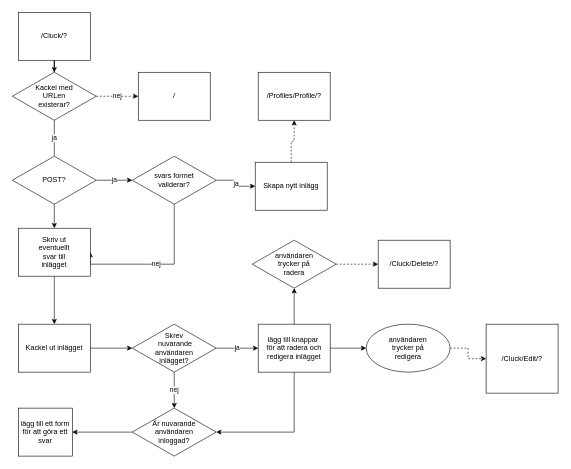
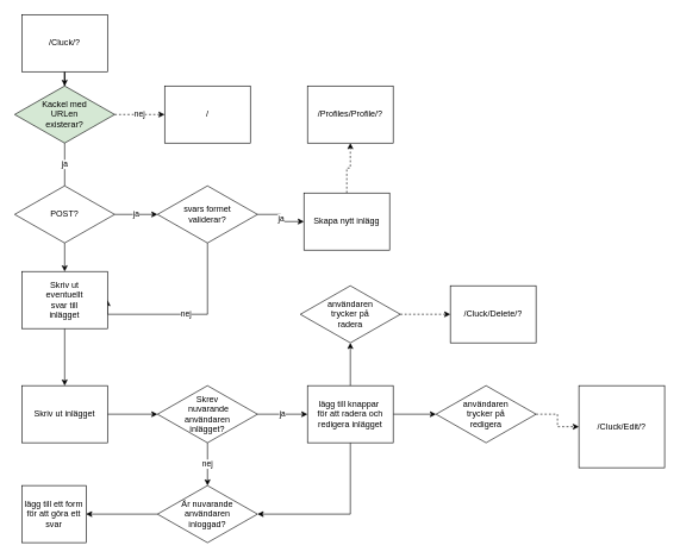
  <mxCell id="0" />
  <mxCell id="1" parent="0" />
  <mxCell id="2" value="" style="edgeStyle=orthogonalEdgeStyle;rounded=0;orthogonalLoop=1;jettySize=auto;html=1;" edge="1" parent="1" source="3" target="6"><mxGeometry relative="1" as="geometry" /></mxCell>
  <mxCell id="3" value="/Cluck/?" style="rounded=0;whiteSpace=wrap;html=1;" vertex="1" parent="1"><mxGeometry x="30" y="20" width="120" height="80" as="geometry" /></mxCell>
  <mxCell id="4" value="ja" style="edgeStyle=orthogonalEdgeStyle;rounded=0;orthogonalLoop=1;jettySize=auto;html=1;endArrow=none;" edge="1" parent="1" source="6" target="9"><mxGeometry relative="1" as="geometry" /></mxCell>
  <mxCell id="5" value="nej" style="edgeStyle=orthogonalEdgeStyle;rounded=0;orthogonalLoop=1;jettySize=auto;html=1;dashed=1;" edge="1" parent="1" source="6" target="10"><mxGeometry relative="1" as="geometry" /></mxCell>
- <mxCell id="6" value="Kackel med&lt;br&gt;URLen&lt;br&gt;existerar?" style="rhombus;whiteSpace=wrap;html=1;rounded=0;" vertex="1" parent="1"><mxGeometry x="20" y="120" width="140" height="80" as="geometry" /></mxCell>
+ <mxCell id="6" value="Kackel med&lt;br&gt;URLen&lt;br&gt;existerar?" style="rhombus;whiteSpace=wrap;html=1;rounded=0;fillColor=#d5e8d4;" vertex="1" parent="1"><mxGeometry x="20" y="120" width="140" height="80" as="geometry" /></mxCell>
  <mxCell id="7" value="ja" style="edgeStyle=orthogonalEdgeStyle;rounded=0;orthogonalLoop=1;jettySize=auto;html=1;" edge="1" parent="1" source="9" target="13"><mxGeometry relative="1" as="geometry" /></mxCell>
  <mxCell id="8" value="" style="edgeStyle=orthogonalEdgeStyle;rounded=0;orthogonalLoop=1;jettySize=auto;html=1;" edge="1" parent="1" source="9" target="18"><mxGeometry relative="1" as="geometry" /></mxCell>
  <mxCell id="9" value="POST?" style="rhombus;whiteSpace=wrap;html=1;rounded=0;" vertex="1" parent="1"><mxGeometry x="20" y="260" width="140" height="80" as="geometry" /></mxCell>
  <mxCell id="10" value="/" style="whiteSpace=wrap;html=1;rounded=0;" vertex="1" parent="1"><mxGeometry x="230" y="120" width="120" height="80" as="geometry" /></mxCell>
  <mxCell id="11" value="ja" style="edgeStyle=orthogonalEdgeStyle;rounded=0;orthogonalLoop=1;jettySize=auto;html=1;" edge="1" parent="1" source="13" target="15"><mxGeometry relative="1" as="geometry" /></mxCell>
  <mxCell id="12" value="nej" style="edgeStyle=orthogonalEdgeStyle;rounded=0;orthogonalLoop=1;jettySize=auto;html=1;entryX=1;entryY=0.5;entryDx=0;entryDy=0;" edge="1" parent="1" source="13" target="18"><mxGeometry relative="1" as="geometry"><Array as="points"><mxPoint x="290" y="440" /></Array></mxGeometry></mxCell>
  <mxCell id="13" value="svars formet&lt;br&gt;validerar?" style="rhombus;whiteSpace=wrap;html=1;rounded=0;" vertex="1" parent="1"><mxGeometry x="220" y="260" width="140" height="80" as="geometry" /></mxCell>
  <mxCell id="14" value="" style="edgeStyle=orthogonalEdgeStyle;rounded=0;orthogonalLoop=1;jettySize=auto;html=1;dashed=1;" edge="1" parent="1" source="15" target="16"><mxGeometry relative="1" as="geometry" /></mxCell>
  <mxCell id="15" value="Skapa nytt inlägg" style="whiteSpace=wrap;html=1;rounded=0;" vertex="1" parent="1"><mxGeometry x="425" y="270" width="120" height="80" as="geometry" /></mxCell>
  <mxCell id="16" value="/Profiles/Profile/?" style="whiteSpace=wrap;html=1;rounded=0;" vertex="1" parent="1"><mxGeometry x="430" y="120" width="120" height="80" as="geometry" /></mxCell>
  <mxCell id="17" value="" style="edgeStyle=orthogonalEdgeStyle;rounded=0;orthogonalLoop=1;jettySize=auto;html=1;" edge="1" parent="1" source="18" target="20"><mxGeometry relative="1" as="geometry" /></mxCell>
  <mxCell id="18" value="Skriv ut&lt;br&gt;eventuellt&lt;br&gt;svar till&lt;br&gt;inlägget" style="whiteSpace=wrap;html=1;rounded=0;" vertex="1" parent="1"><mxGeometry x="30" y="380" width="120" height="80" as="geometry" /></mxCell>
  <mxCell id="19" value="" style="edgeStyle=orthogonalEdgeStyle;rounded=0;orthogonalLoop=1;jettySize=auto;html=1;" edge="1" parent="1" source="20" target="23"><mxGeometry relative="1" as="geometry" /></mxCell>
- <mxCell id="20" value="Kackel ut inlägget" style="whiteSpace=wrap;html=1;rounded=0;" vertex="1" parent="1"><mxGeometry x="30" y="540" width="120" height="80" as="geometry" /></mxCell>
+ <mxCell id="20" value="Skriv ut inlägget" style="whiteSpace=wrap;html=1;rounded=0;" vertex="1" parent="1"><mxGeometry x="30" y="540" width="120" height="80" as="geometry" /></mxCell>
  <mxCell id="21" value="ja" style="edgeStyle=orthogonalEdgeStyle;rounded=0;orthogonalLoop=1;jettySize=auto;html=1;" edge="1" parent="1" source="23" target="27"><mxGeometry relative="1" as="geometry" /></mxCell>
  <mxCell id="22" value="nej" style="edgeStyle=orthogonalEdgeStyle;rounded=0;orthogonalLoop=1;jettySize=auto;html=1;" edge="1" parent="1" source="23" target="29"><mxGeometry relative="1" as="geometry" /></mxCell>
  <mxCell id="23" value="Skrev&lt;br&gt;&amp;nbsp;nuvarande&lt;br&gt;användaren&lt;br&gt;inlägget?" style="rhombus;whiteSpace=wrap;html=1;rounded=0;" vertex="1" parent="1"><mxGeometry x="220" y="540" width="140" height="80" as="geometry" /></mxCell>
  <mxCell id="24" style="edgeStyle=orthogonalEdgeStyle;rounded=0;orthogonalLoop=1;jettySize=auto;html=1;" edge="1" parent="1" source="27" target="29"><mxGeometry relative="1" as="geometry"><Array as="points"><mxPoint x="490" y="720" /></Array></mxGeometry></mxCell>
  <mxCell id="25" value="" style="edgeStyle=orthogonalEdgeStyle;rounded=0;orthogonalLoop=1;jettySize=auto;html=1;" edge="1" parent="1" source="27" target="32"><mxGeometry relative="1" as="geometry" /></mxCell>
  <mxCell id="26" value="" style="edgeStyle=orthogonalEdgeStyle;rounded=0;orthogonalLoop=1;jettySize=auto;html=1;" edge="1" parent="1" source="27" target="34"><mxGeometry relative="1" as="geometry" /></mxCell>
  <mxCell id="27" value="lägg till knappar&amp;nbsp;&lt;br&gt;för att radera och&lt;br&gt;redigera inlägget" style="whiteSpace=wrap;html=1;rounded=0;" vertex="1" parent="1"><mxGeometry x="430" y="540" width="120" height="80" as="geometry" /></mxCell>
  <mxCell id="28" value="" style="edgeStyle=orthogonalEdgeStyle;rounded=0;orthogonalLoop=1;jettySize=auto;html=1;" edge="1" parent="1" source="29" target="30"><mxGeometry relative="1" as="geometry" /></mxCell>
  <mxCell id="29" value="Är nuvarande&lt;br&gt;användaren &lt;br&gt;inloggad?" style="rhombus;whiteSpace=wrap;html=1;rounded=0;" vertex="1" parent="1"><mxGeometry x="220" y="680" width="140" height="80" as="geometry" /></mxCell>
  <mxCell id="30" value="lägg till ett form&lt;br&gt;för att göra ett svar" style="whiteSpace=wrap;html=1;rounded=0;" vertex="1" parent="1"><mxGeometry x="30" y="680" width="90" height="80" as="geometry" /></mxCell>
  <mxCell id="31" value="" style="edgeStyle=orthogonalEdgeStyle;rounded=0;orthogonalLoop=1;jettySize=auto;html=1;dashed=1;" edge="1" parent="1" source="32" target="35"><mxGeometry relative="1" as="geometry" /></mxCell>
  <mxCell id="32" value="användaren&lt;br&gt;trycker på&lt;br&gt;radera" style="rhombus;whiteSpace=wrap;html=1;rounded=0;" vertex="1" parent="1"><mxGeometry x="420" y="400" width="140" height="80" as="geometry" /></mxCell>
  <mxCell id="33" value="" style="edgeStyle=orthogonalEdgeStyle;rounded=0;orthogonalLoop=1;jettySize=auto;html=1;dashed=1;" edge="1" parent="1" source="34" target="36"><mxGeometry relative="1" as="geometry" /></mxCell>
- <mxCell id="34" value="användaren&lt;br&gt;trycker på&lt;br&gt;redigera" style="ellipse;whiteSpace=wrap;html=1;" vertex="1" parent="1"><mxGeometry x="610" y="540" width="140" height="80" as="geometry" /></mxCell>
+ <mxCell id="34" value="användaren&lt;br&gt;trycker på&lt;br&gt;redigera" style="rhombus;whiteSpace=wrap;html=1;rounded=0;" vertex="1" parent="1"><mxGeometry x="610" y="540" width="140" height="80" as="geometry" /></mxCell>
  <mxCell id="35" value="/Cluck/Delete/?" style="whiteSpace=wrap;html=1;rounded=0;" vertex="1" parent="1"><mxGeometry x="630" y="400" width="120" height="80" as="geometry" /></mxCell>
  <mxCell id="36" value="/Cluck/Edit/?" style="whiteSpace=wrap;html=1;rounded=0;" vertex="1" parent="1"><mxGeometry x="810" y="540" width="120" height="115" as="geometry" /></mxCell>
